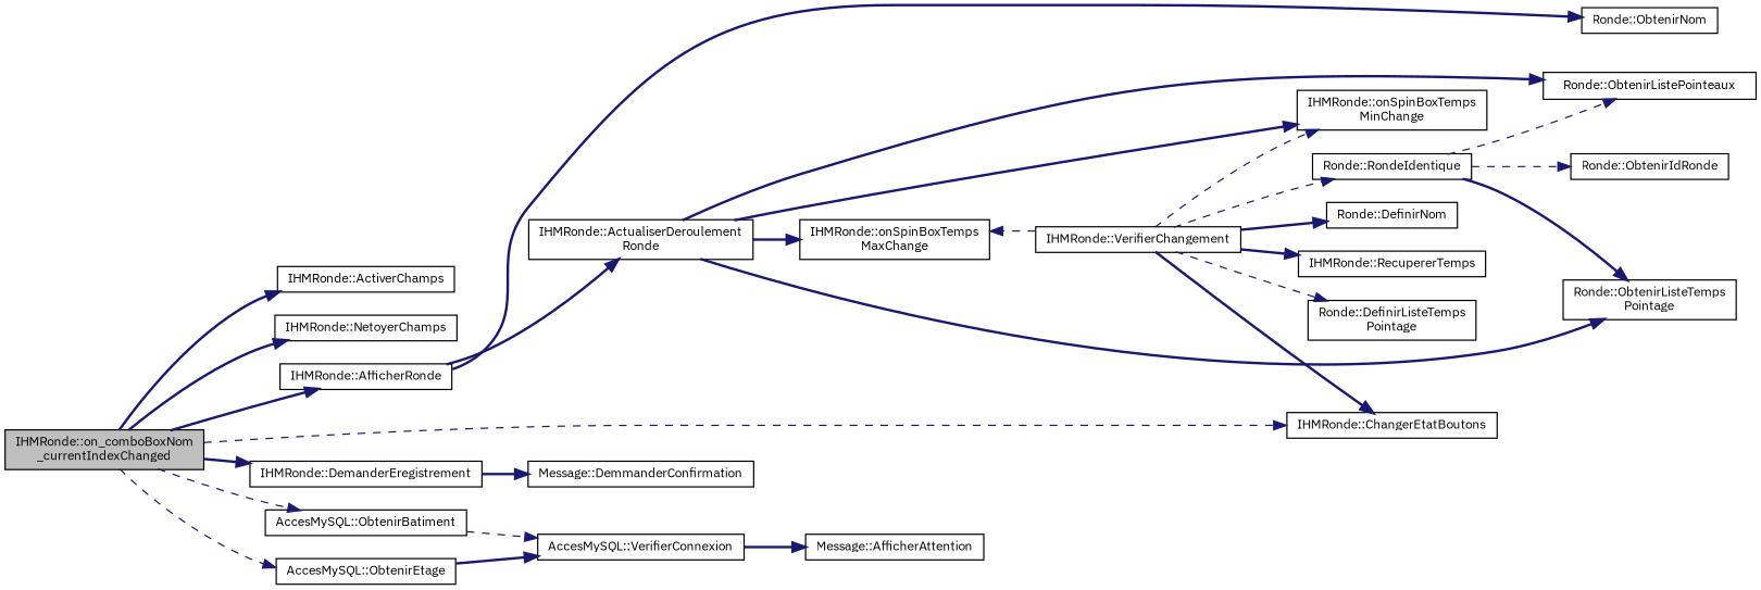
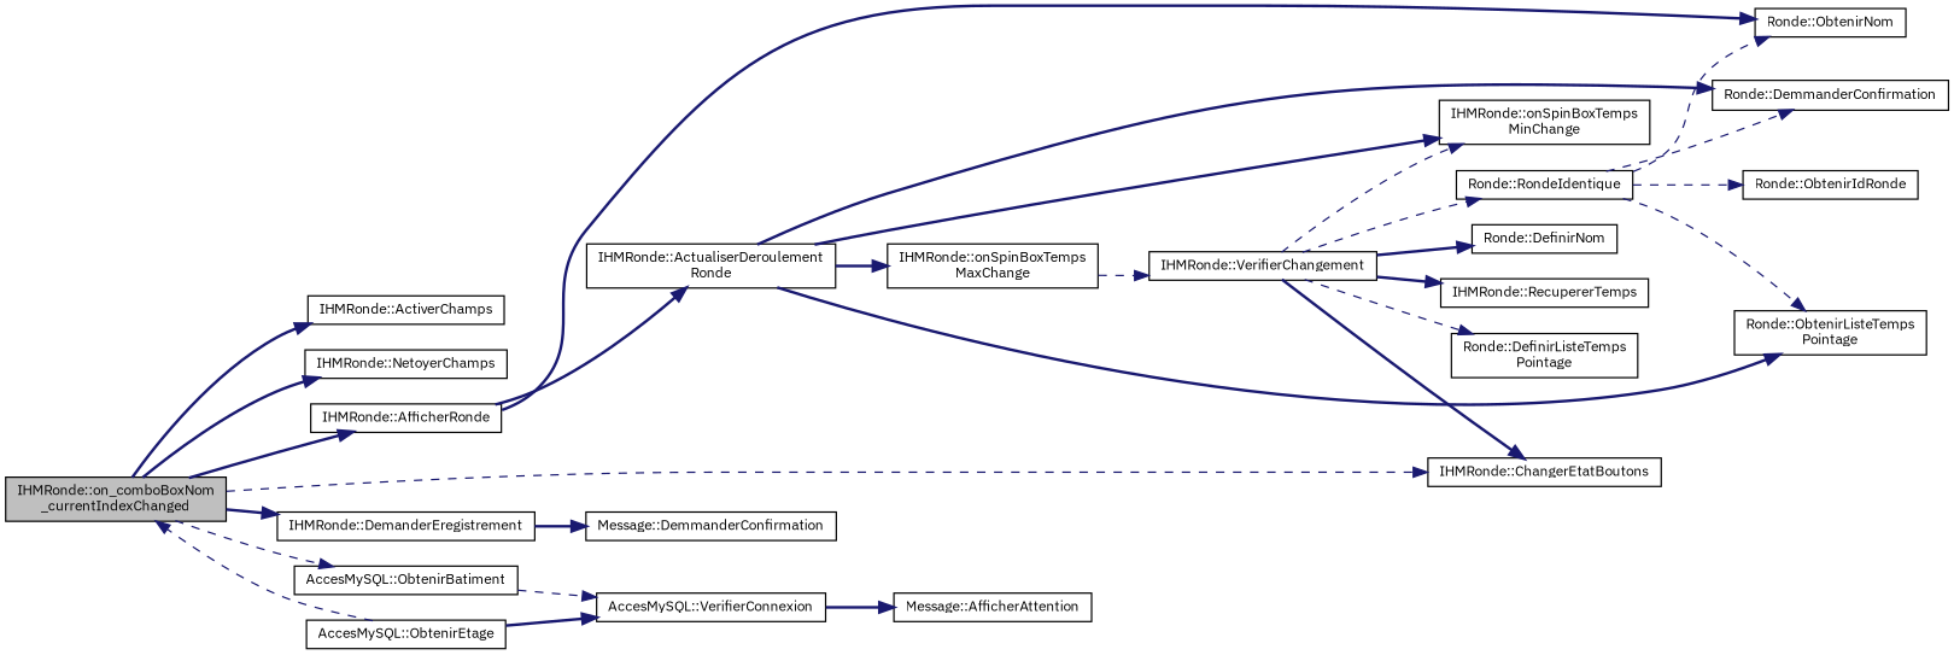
  digraph {
    fontname="IBM Plex Sans"
    rankdir=LR
    node [color=black fillcolor=white fontname="IBM Plex Sans" fontsize=10 shape=record style=filled]
    edge [color=midnightblue fontname="IBM Plex Sans" fontsize=10 labelfontname=Helvetica labelfontsize=10 style=bold]
    n1 [fillcolor=grey75 fontcolor=black height=0.2 label="IHMRonde::on_comboBoxNom\l_currentIndexChanged" width=0.4]
    n2 [height=0.2 label="IHMRonde::ActiverChamps" width=0.4]
    n3 [height=0.2 label="IHMRonde::NetoyerChamps" width=0.4]
    n4 [height=0.2 label="IHMRonde::AfficherRonde" width=0.4]
    n5 [height=0.2 label="IHMRonde::ChangerEtatBoutons" width=0.4]
    n6 [height=0.2 label="IHMRonde::DemanderEregistrement" width=0.4]
    n7 [height=0.2 label="AccesMySQL::ObtenirBatiment" width=0.4]
    n8 [height=0.2 label="AccesMySQL::ObtenirEtage" width=0.4]
    n9 [height=0.2 label="IHMRonde::ActualiserDeroulement\lRonde" width=0.4]
    n10 [height=0.2 label="Ronde::ObtenirNom" width=0.4]
    n11 [height=0.2 label="Message::DemmanderConfirmation" width=0.4]
    n12 [height=0.2 label="AccesMySQL::VerifierConnexion" width=0.4]
-   n13 [height=0.2 label="Ronde::ObtenirListePointeaux" width=0.4]
+   n13 [height=0.2 label="Ronde::DemmanderConfirmation" width=0.4]
    n14 [height=0.2 label="Ronde::ObtenirListeTemps\lPointage" width=0.4]
    n15 [height=0.2 label="IHMRonde::onSpinBoxTemps\lMaxChange" width=0.4]
    n16 [height=0.2 label="IHMRonde::onSpinBoxTemps\lMinChange" width=0.4]
    n17 [height=0.2 label="IHMRonde::VerifierChangement" width=0.4]
    n18 [height=0.2 label="Ronde::DefinirListeTemps\lPointage" width=0.4]
    n19 [height=0.2 label="Ronde::DefinirNom" width=0.4]
    n20 [height=0.2 label="IHMRonde::RecupererTemps" width=0.4]
    n21 [height=0.2 label="Ronde::RondeIdentique" width=0.4]
    n22 [height=0.2 label="Ronde::ObtenirIdRonde" width=0.4]
    n23 [height=0.2 label="Message::AfficherAttention" width=0.4]
    n1 -> n2
    n1 -> n3
    n1 -> n4
    n1 -> n5 [style=dashed]
    n1 -> n6
    n1 -> n7 [style=dashed]
-   n1 -> n8 [style=dashed]
+   n8 -> n1 [style=dashed]
    n4 -> n9
    n4 -> n10
    n6 -> n11
    n7 -> n12 [style=dashed]
    n8 -> n12
    n9 -> n13
    n9 -> n14
    n9 -> n15
    n9 -> n16
    n12 -> n23
-   n17 -> n15 [style=dashed]
+   n15 -> n17 [style=dashed]
    n17 -> n5
    n17 -> n16 [style=dashed]
    n17 -> n18 [style=dashed]
    n17 -> n19
    n17 -> n20
    n17 -> n21 [style=dashed]
+   n21 -> n10 [style=dashed]
    n21 -> n13 [style=dashed]
-   n21 -> n14
+   n21 -> n14 [style=dashed]
    n21 -> n22 [style=dashed]
  }
